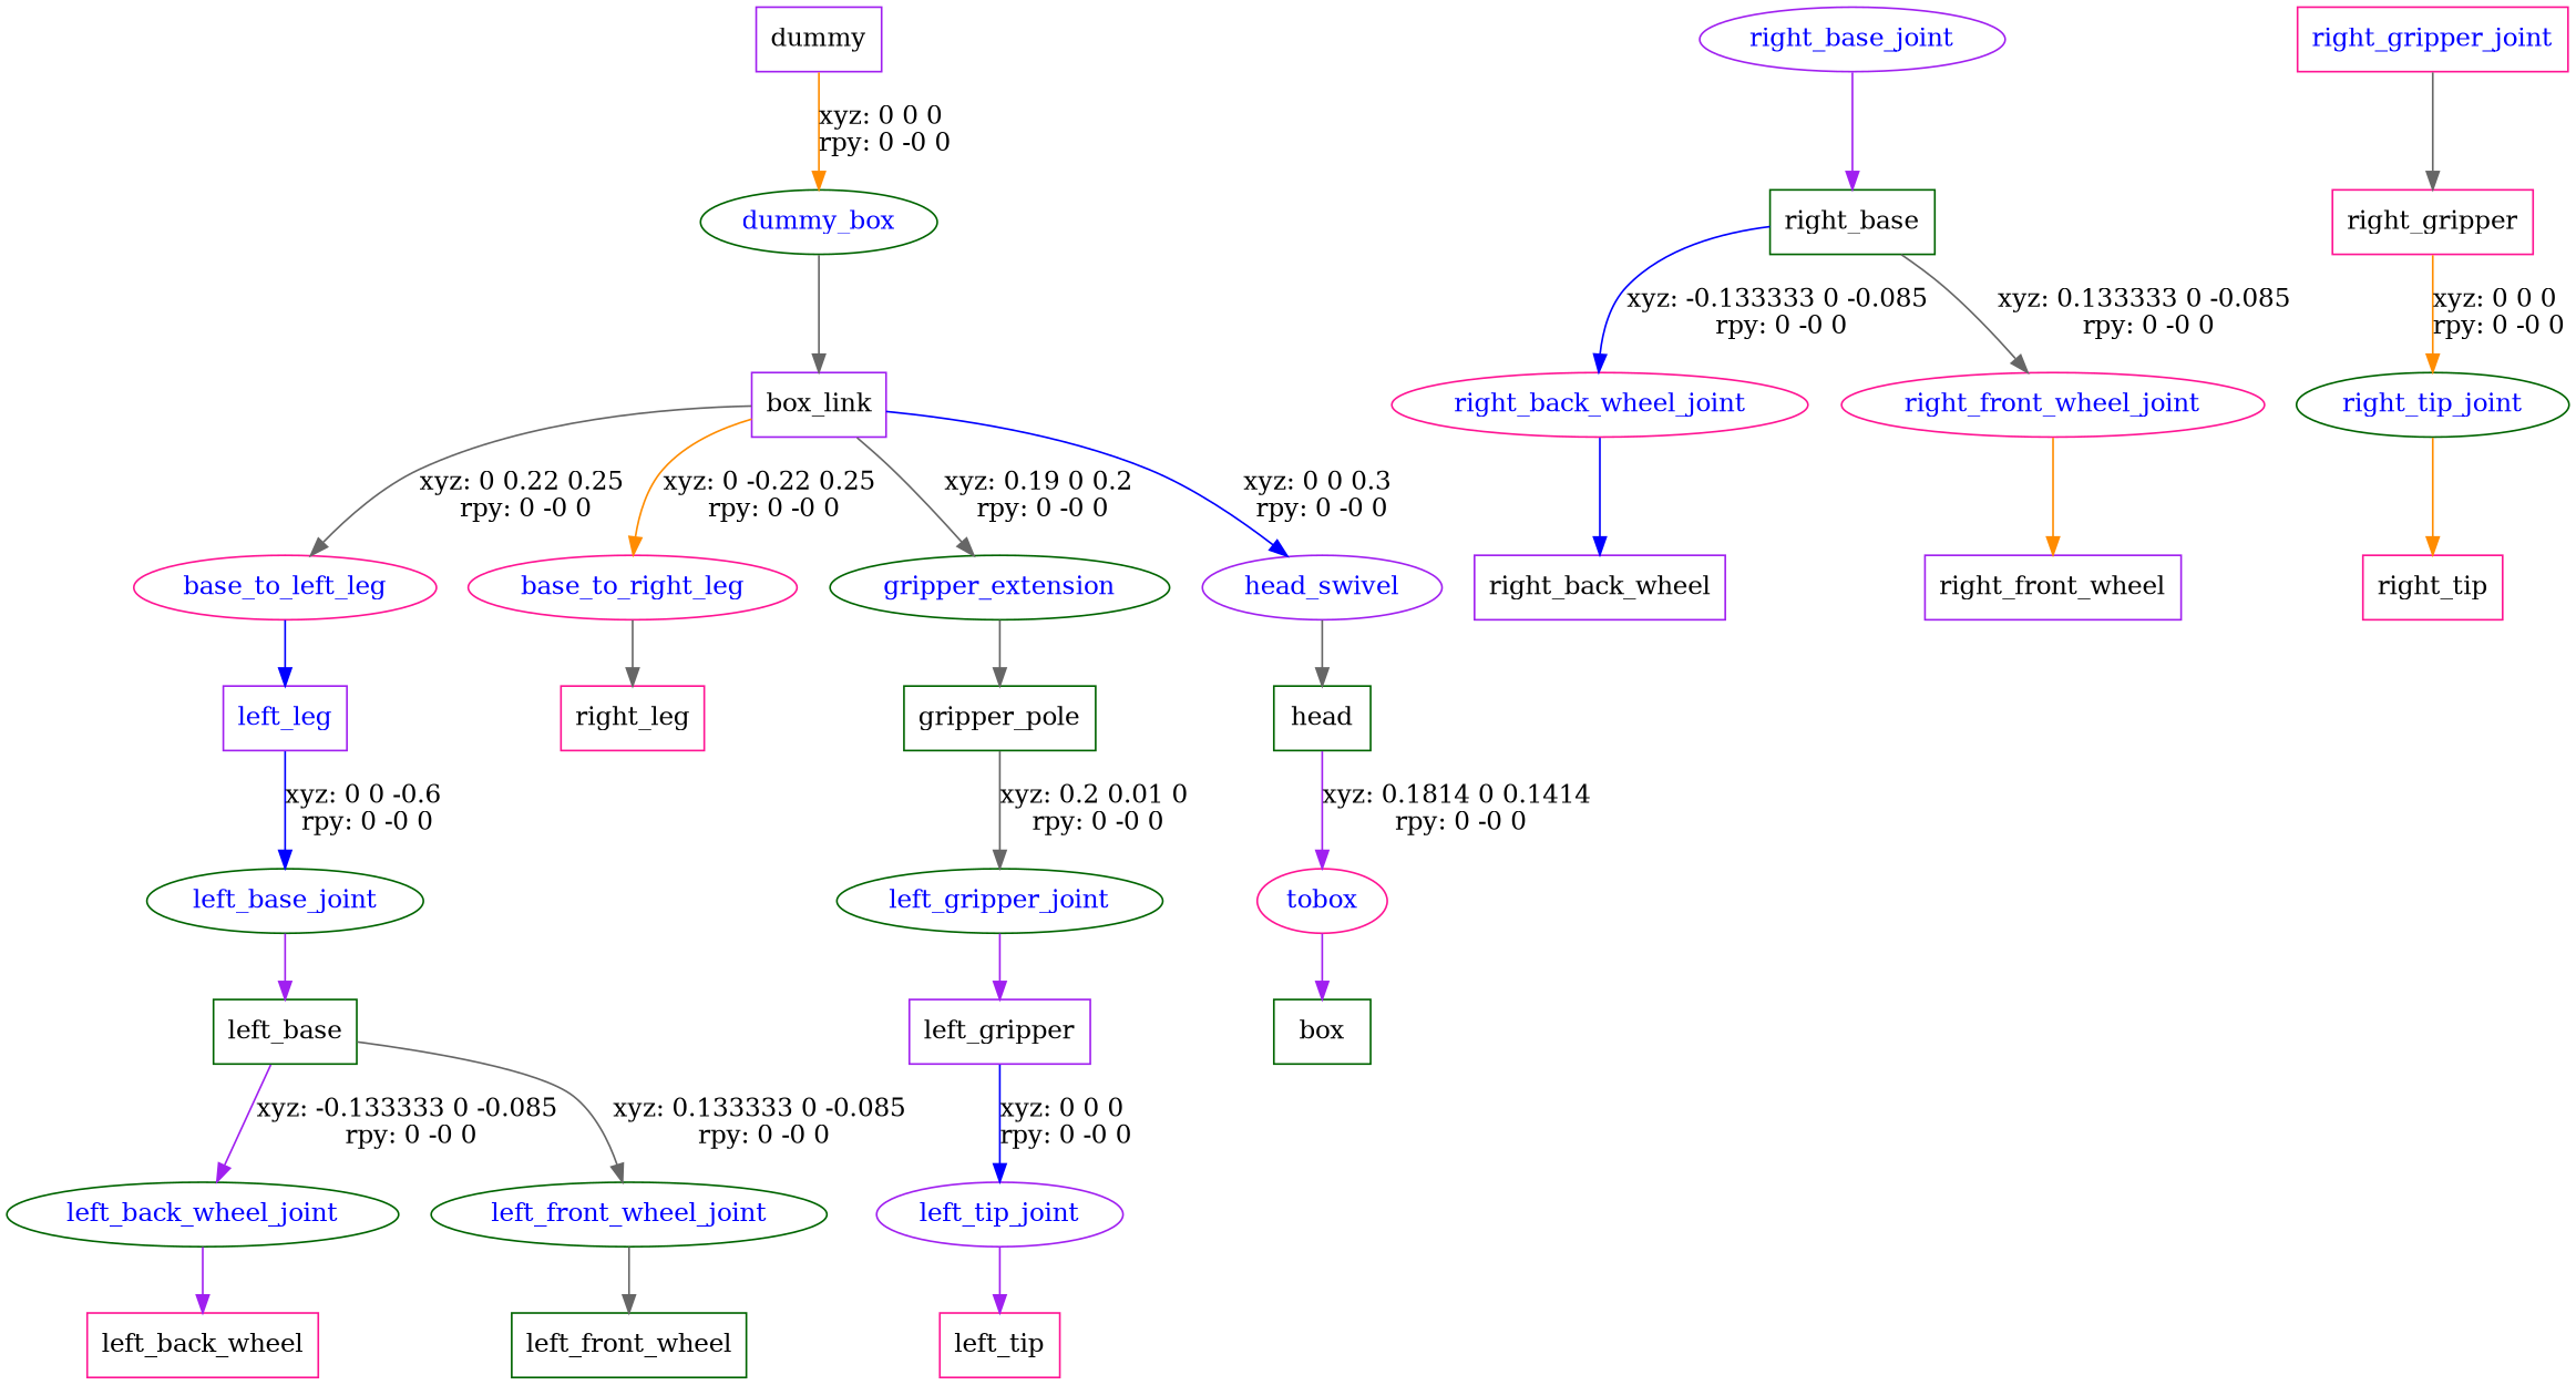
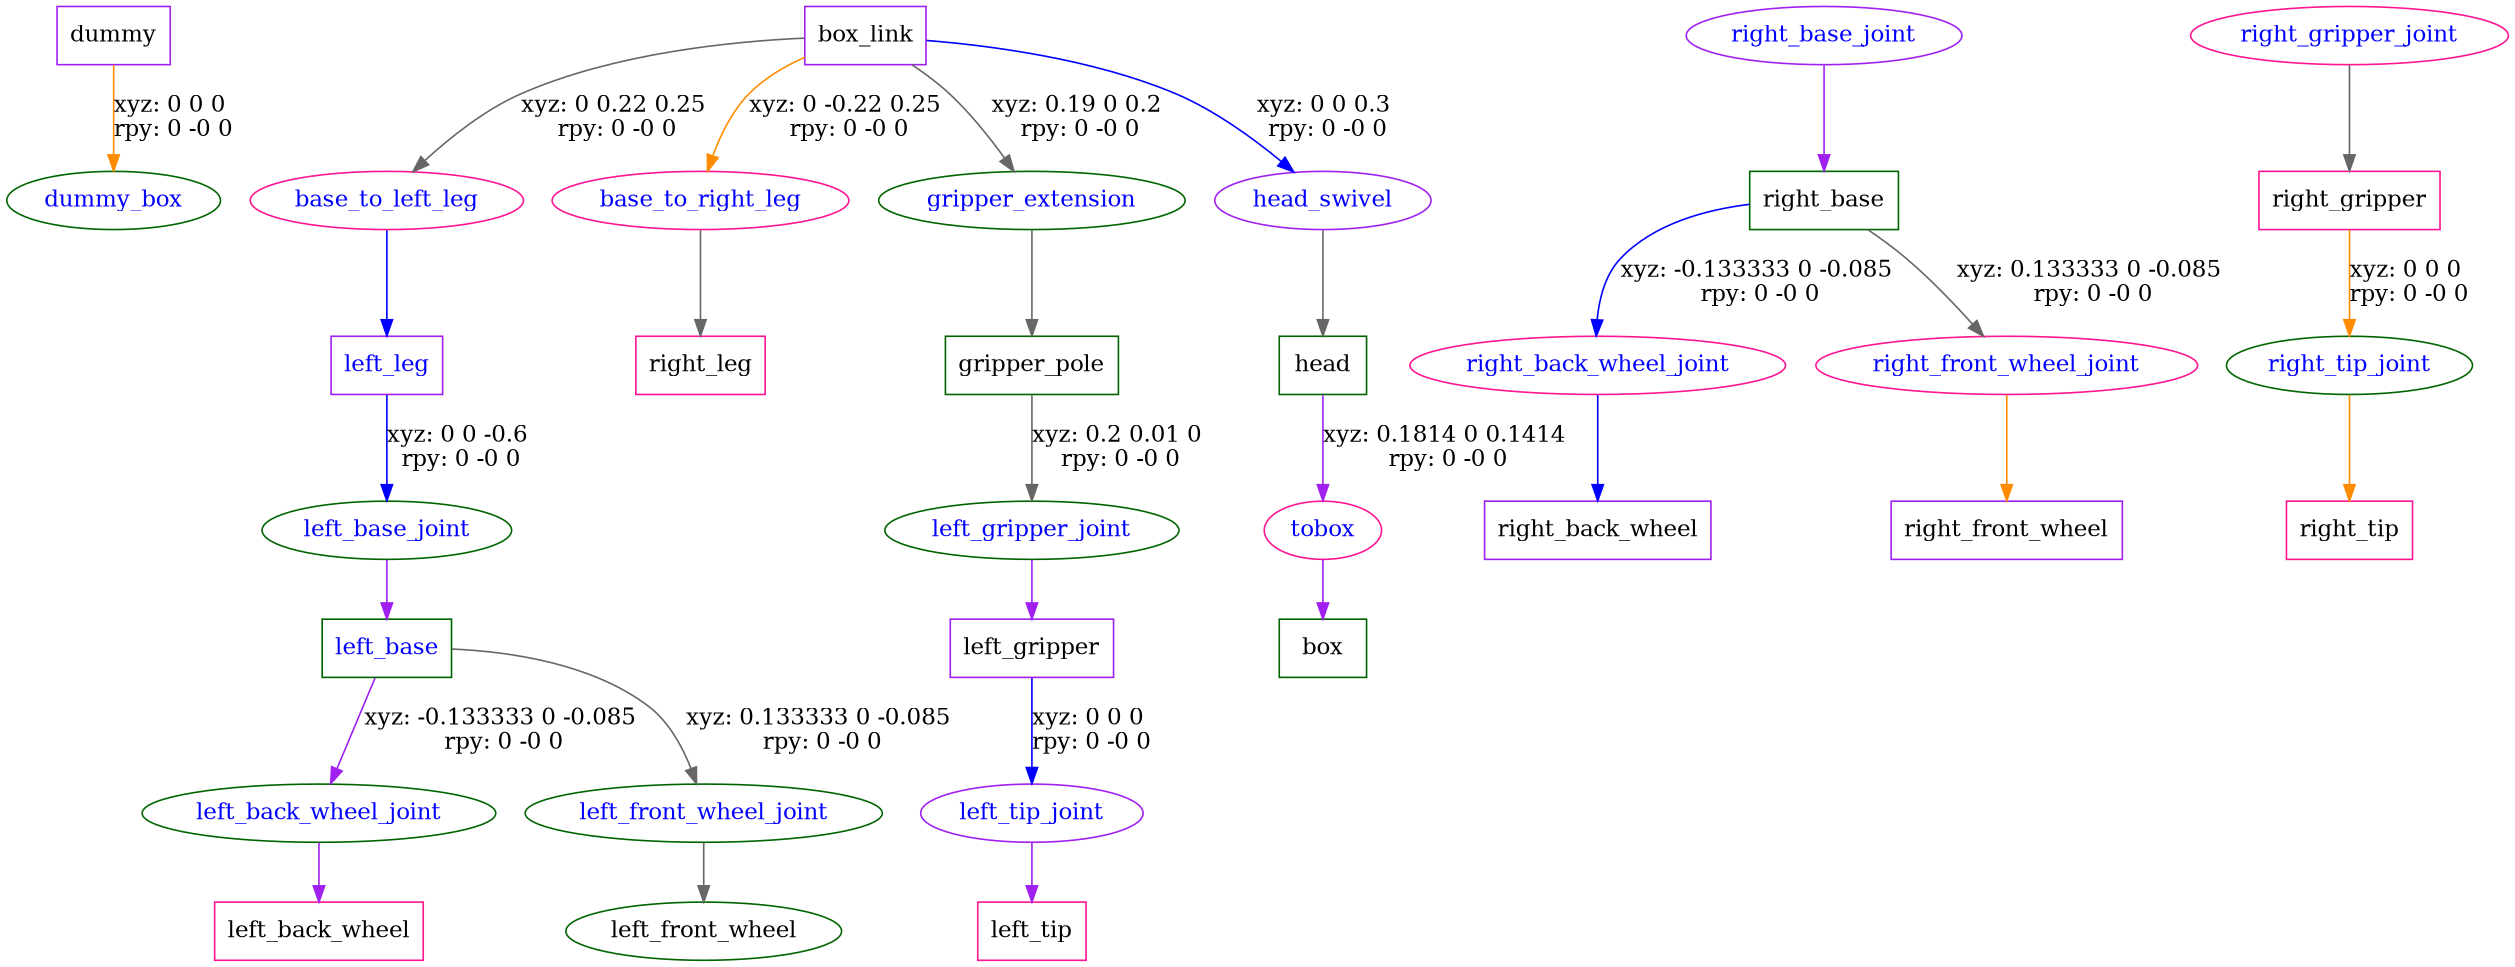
  digraph {
    node [color=darkgreen shape=box fontcolor=blue]
    edge [color=gray40]
    n1 [color=purple label=dummy fontcolor=""]
    n2 [label=dummy_box shape=ellipse]
    n3 [color=purple label=box_link fontcolor=""]
    base_to_left_leg [color=deeppink shape=ellipse]
    base_to_right_leg [color=deeppink shape=ellipse]
    gripper_extension [shape=ellipse]
    head_swivel [color=purple shape=ellipse]
    n8 [color=purple label=left_leg]
    n9 [color=deeppink label=right_leg fontcolor=""]
    n10 [label=gripper_pole fontcolor=""]
    n11 [label=head fontcolor=""]
    left_base_joint [shape=ellipse]
-   n13 [label=left_base fontcolor=""]
+   n13 [label=left_base]
    left_back_wheel_joint [shape=ellipse]
    left_front_wheel_joint [shape=ellipse]
    n16 [color=deeppink label=left_back_wheel fontcolor=""]
-   n17 [label=left_front_wheel fontcolor=""]
+   n17 [label=left_front_wheel shape=ellipse fontcolor=""]
    right_base_joint [color=purple shape=ellipse]
    n19 [label=right_base fontcolor=""]
    right_back_wheel_joint [color=deeppink shape=ellipse]
    right_front_wheel_joint [color=deeppink shape=ellipse]
    n22 [color=purple label=right_back_wheel fontcolor=""]
    n23 [color=purple label=right_front_wheel fontcolor=""]
    left_gripper_joint [shape=ellipse]
    n25 [color=purple label=left_gripper fontcolor=""]
-   right_gripper_joint [color=deeppink]
+   right_gripper_joint [color=deeppink shape=ellipse]
    n27 [color=deeppink label=right_gripper fontcolor=""]
    left_tip_joint [color=purple shape=ellipse]
    n29 [color=deeppink label=left_tip fontcolor=""]
    right_tip_joint [shape=ellipse]
    n31 [color=deeppink label=right_tip fontcolor=""]
    tobox [color=deeppink shape=ellipse]
    n33 [label=box fontcolor=""]
    n1 -> n2 [color=darkorange label="xyz: 0 0 0 \nrpy: 0 -0 0"]
-   n2 -> n3
    n3 -> base_to_left_leg [label="xyz: 0 0.22 0.25 \nrpy: 0 -0 0"]
    n3 -> base_to_right_leg [color=darkorange label="xyz: 0 -0.22 0.25 \nrpy: 0 -0 0"]
    n3 -> gripper_extension [label="xyz: 0.19 0 0.2 \nrpy: 0 -0 0"]
    n3 -> head_swivel [color=blue label="xyz: 0 0 0.3 \nrpy: 0 -0 0"]
    base_to_left_leg -> n8 [color=blue]
    base_to_right_leg -> n9
    gripper_extension -> n10
    head_swivel -> n11
    n8 -> left_base_joint [color=blue label="xyz: 0 0 -0.6 \nrpy: 0 -0 0"]
    n10 -> left_gripper_joint [label="xyz: 0.2 0.01 0 \nrpy: 0 -0 0"]
    n11 -> tobox [color=purple label="xyz: 0.1814 0 0.1414 \nrpy: 0 -0 0"]
    left_base_joint -> n13 [color=purple]
    n13 -> left_back_wheel_joint [color=purple label="xyz: -0.133333 0 -0.085 \nrpy: 0 -0 0"]
    n13 -> left_front_wheel_joint [label="xyz: 0.133333 0 -0.085 \nrpy: 0 -0 0"]
    left_back_wheel_joint -> n16 [color=purple]
    left_front_wheel_joint -> n17
    right_base_joint -> n19 [color=purple]
    n19 -> right_back_wheel_joint [color=blue label="xyz: -0.133333 0 -0.085 \nrpy: 0 -0 0"]
    n19 -> right_front_wheel_joint [label="xyz: 0.133333 0 -0.085 \nrpy: 0 -0 0"]
    right_back_wheel_joint -> n22 [color=blue]
    right_front_wheel_joint -> n23 [color=darkorange]
    left_gripper_joint -> n25 [color=purple]
    n25 -> left_tip_joint [color=blue label="xyz: 0 0 0 \nrpy: 0 -0 0"]
    right_gripper_joint -> n27
    n27 -> right_tip_joint [color=darkorange label="xyz: 0 0 0 \nrpy: 0 -0 0"]
    left_tip_joint -> n29 [color=purple]
    right_tip_joint -> n31 [color=darkorange]
    tobox -> n33 [color=purple]
  }
